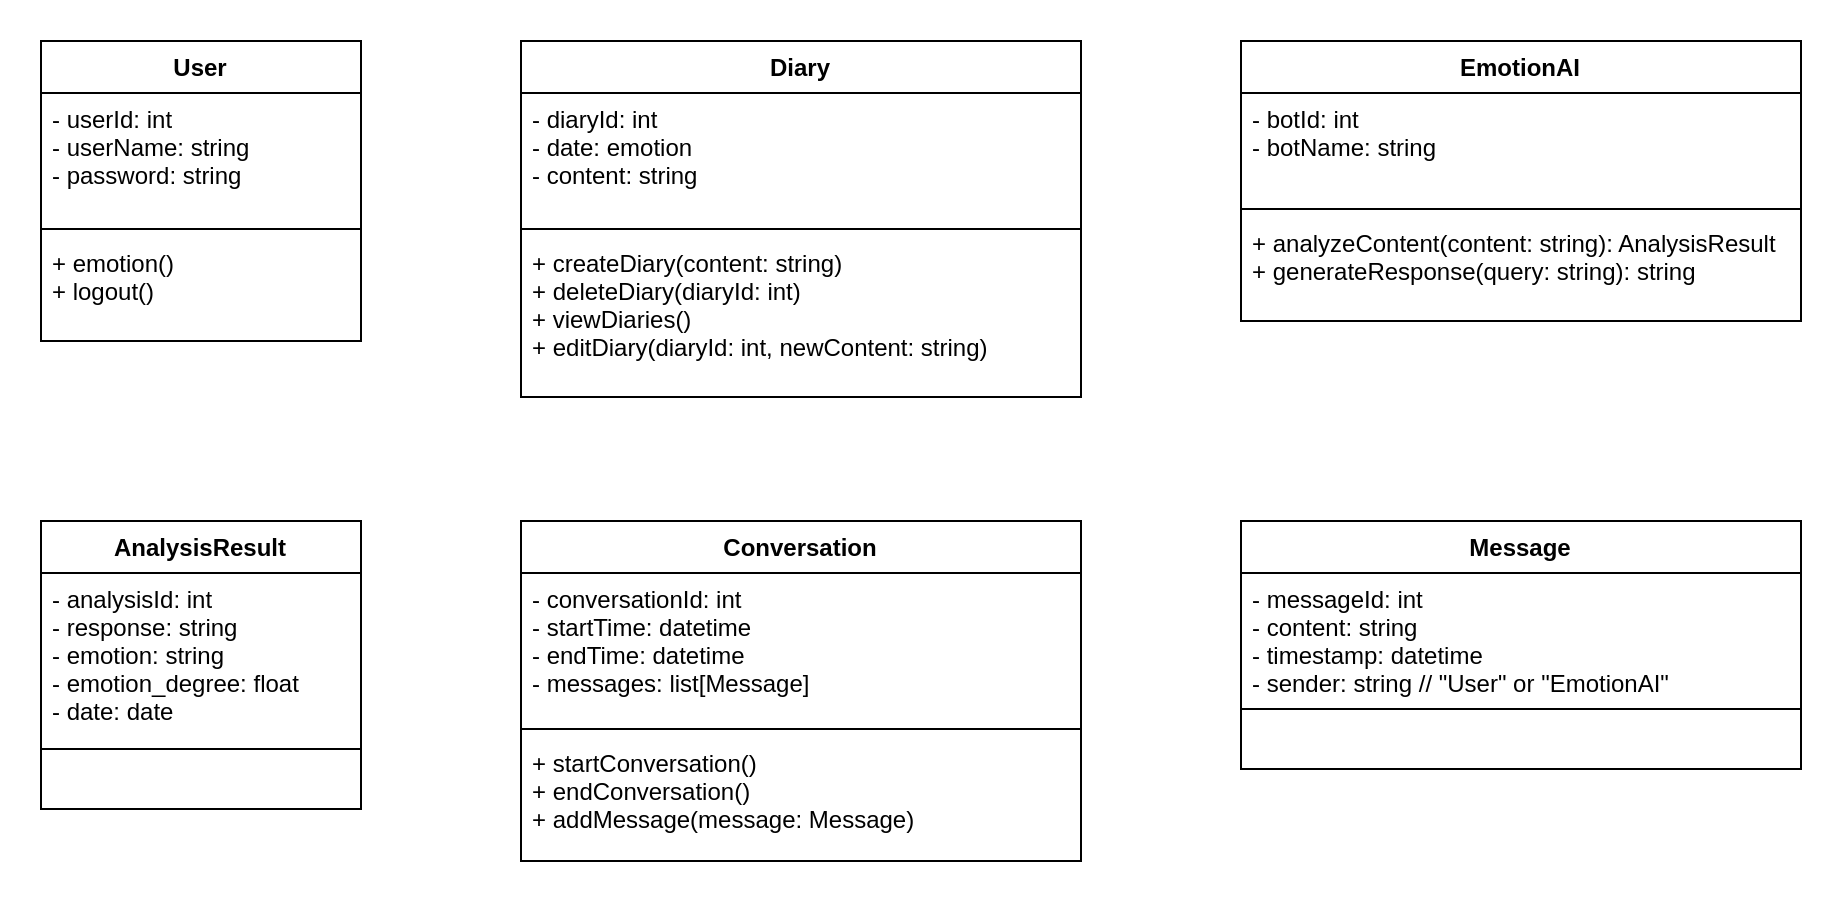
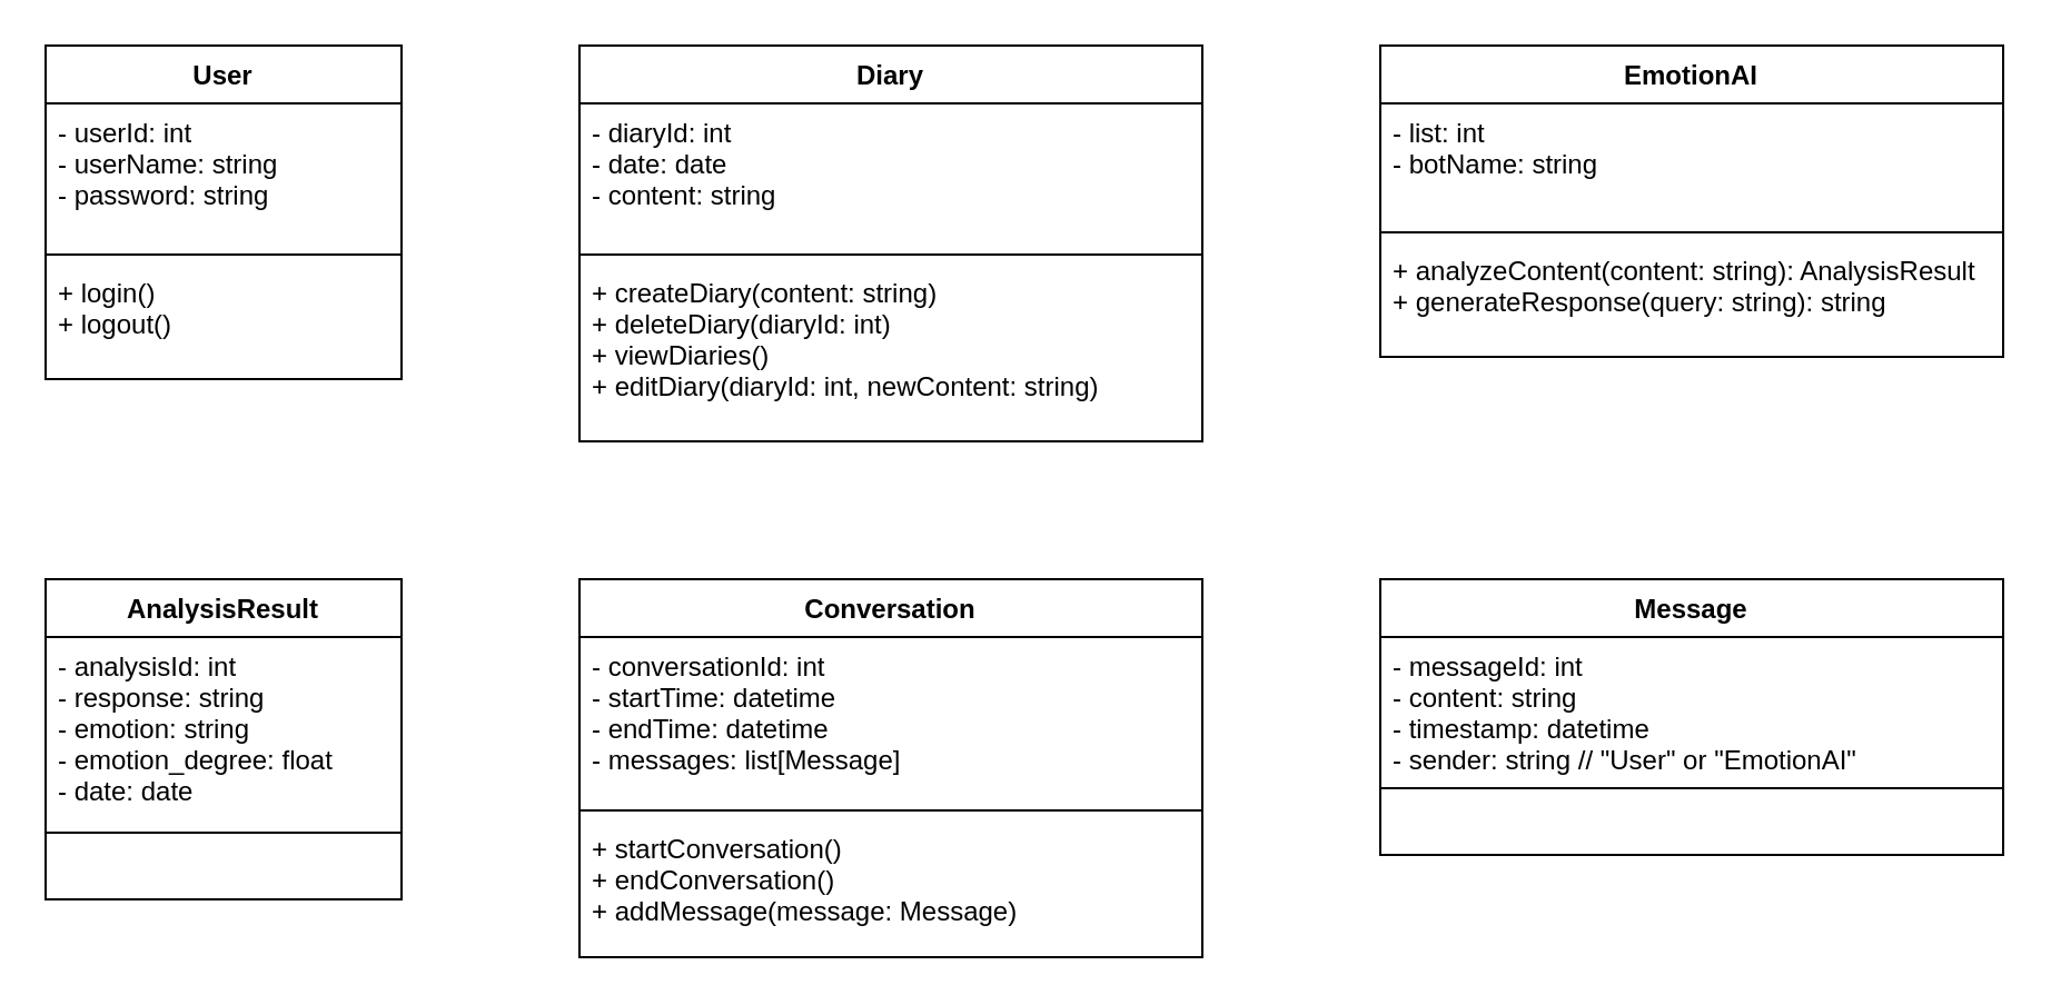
  <mxCell id="0" />
  <mxCell id="1" parent="0" />
  <mxCell id="2" value="User" style="swimlane;fontStyle=1;align=center;verticalAlign=top;childLayout=stackLayout;horizontal=1;startSize=26;horizontalStack=0;resizeParent=1;resizeParentMax=0;resizeLast=0;collapsible=1;marginBottom=0;" parent="1" vertex="1"><mxGeometry x="20" y="20" width="160" height="150" as="geometry" /></mxCell>
  <mxCell id="3" value="- userId: int&#10;- userName: string&#10;- password: string" style="text;strokeColor=none;fillColor=none;align=left;verticalAlign=top;spacingLeft=4;spacingRight=4;overflow=hidden;rotatable=0;points=[[0,0.5],[1,0.5]];portConstraint=eastwest;" parent="2" vertex="1"><mxGeometry y="26" width="160" height="64" as="geometry" /></mxCell>
  <mxCell id="4" value="" style="line;strokeWidth=1;fillColor=none;align=left;verticalAlign=middle;spacingTop=-1;spacingLeft=3;spacingRight=3;rotatable=0;labelPosition=right;points=[];portConstraint=eastwest;strokeColor=inherit;" parent="2" vertex="1"><mxGeometry y="90" width="160" height="8" as="geometry" /></mxCell>
- <mxCell id="5" value="+ emotion()&#10;+ logout()" style="text;strokeColor=none;fillColor=none;align=left;verticalAlign=top;spacingLeft=4;spacingRight=4;overflow=hidden;rotatable=0;points=[[0,0.5],[1,0.5]];portConstraint=eastwest;" parent="2" vertex="1"><mxGeometry y="98" width="160" height="52" as="geometry" /></mxCell>
+ <mxCell id="5" value="+ login()&#10;+ logout()" style="text;strokeColor=none;fillColor=none;align=left;verticalAlign=top;spacingLeft=4;spacingRight=4;overflow=hidden;rotatable=0;points=[[0,0.5],[1,0.5]];portConstraint=eastwest;" parent="2" vertex="1"><mxGeometry y="98" width="160" height="52" as="geometry" /></mxCell>
  <mxCell id="6" value="Diary" style="swimlane;fontStyle=1;align=center;verticalAlign=top;childLayout=stackLayout;horizontal=1;startSize=26;horizontalStack=0;resizeParent=1;resizeParentMax=0;resizeLast=0;collapsible=1;marginBottom=0;" parent="1" vertex="1"><mxGeometry x="260" y="20" width="280" height="178" as="geometry" /></mxCell>
- <mxCell id="7" value="- diaryId: int&#10;- date: emotion&#10;- content: string" style="text;strokeColor=none;fillColor=none;align=left;verticalAlign=top;spacingLeft=4;spacingRight=4;overflow=hidden;rotatable=0;points=[[0,0.5],[1,0.5]];portConstraint=eastwest;" parent="6" vertex="1"><mxGeometry y="26" width="280" height="64" as="geometry" /></mxCell>
+ <mxCell id="7" value="- diaryId: int&#10;- date: date&#10;- content: string" style="text;strokeColor=none;fillColor=none;align=left;verticalAlign=top;spacingLeft=4;spacingRight=4;overflow=hidden;rotatable=0;points=[[0,0.5],[1,0.5]];portConstraint=eastwest;" parent="6" vertex="1"><mxGeometry y="26" width="280" height="64" as="geometry" /></mxCell>
  <mxCell id="8" value="" style="line;strokeWidth=1;fillColor=none;align=left;verticalAlign=middle;spacingTop=-1;spacingLeft=3;spacingRight=3;rotatable=0;labelPosition=right;points=[];portConstraint=eastwest;strokeColor=inherit;" parent="6" vertex="1"><mxGeometry y="90" width="280" height="8" as="geometry" /></mxCell>
  <mxCell id="9" value="+ createDiary(content: string)&#10;+ deleteDiary(diaryId: int)&#10;+ viewDiaries()&#10;+ editDiary(diaryId: int, newContent: string)" style="text;strokeColor=none;fillColor=none;align=left;verticalAlign=top;spacingLeft=4;spacingRight=4;overflow=hidden;rotatable=0;points=[[0,0.5],[1,0.5]];portConstraint=eastwest;labelBorderColor=none;labelBackgroundColor=none;fontColor=default;" parent="6" vertex="1"><mxGeometry y="98" width="280" height="80" as="geometry" /></mxCell>
  <mxCell id="10" value="EmotionAI" style="swimlane;fontStyle=1;align=center;verticalAlign=top;childLayout=stackLayout;horizontal=1;startSize=26;horizontalStack=0;resizeParent=1;resizeParentMax=0;resizeLast=0;collapsible=1;marginBottom=0;labelBackgroundColor=none;labelBorderColor=none;fontColor=default;html=0;" parent="1" vertex="1"><mxGeometry x="620" y="20" width="280" height="140" as="geometry" /></mxCell>
- <mxCell id="11" value="- botId: int&#10;- botName: string" style="text;strokeColor=none;fillColor=none;align=left;verticalAlign=top;spacingLeft=4;spacingRight=4;overflow=hidden;rotatable=0;points=[[0,0.5],[1,0.5]];portConstraint=eastwest;labelBackgroundColor=none;labelBorderColor=none;fontColor=default;html=0;" parent="10" vertex="1"><mxGeometry y="26" width="280" height="54" as="geometry" /></mxCell>
+ <mxCell id="11" value="- list: int&#10;- botName: string" style="text;strokeColor=none;fillColor=none;align=left;verticalAlign=top;spacingLeft=4;spacingRight=4;overflow=hidden;rotatable=0;points=[[0,0.5],[1,0.5]];portConstraint=eastwest;labelBackgroundColor=none;labelBorderColor=none;fontColor=default;html=0;" parent="10" vertex="1"><mxGeometry y="26" width="280" height="54" as="geometry" /></mxCell>
  <mxCell id="12" value="" style="line;strokeWidth=1;fillColor=none;align=left;verticalAlign=middle;spacingTop=-1;spacingLeft=3;spacingRight=3;rotatable=0;labelPosition=right;points=[];portConstraint=eastwest;strokeColor=inherit;labelBackgroundColor=none;labelBorderColor=none;fontColor=default;html=0;" parent="10" vertex="1"><mxGeometry y="80" width="280" height="8" as="geometry" /></mxCell>
  <mxCell id="13" value="+ analyzeContent(content: string): AnalysisResult&#10;+ generateResponse(query: string): string" style="text;strokeColor=none;fillColor=none;align=left;verticalAlign=top;spacingLeft=4;spacingRight=4;overflow=hidden;rotatable=0;points=[[0,0.5],[1,0.5]];portConstraint=eastwest;labelBackgroundColor=none;labelBorderColor=none;fontColor=default;html=0;" parent="10" vertex="1"><mxGeometry y="88" width="280" height="52" as="geometry" /></mxCell>
  <mxCell id="14" value="AnalysisResult" style="swimlane;fontStyle=1;align=center;verticalAlign=top;childLayout=stackLayout;horizontal=1;startSize=26;horizontalStack=0;resizeParent=1;resizeParentMax=0;resizeLast=0;collapsible=1;marginBottom=0;labelBackgroundColor=none;labelBorderColor=none;fontColor=default;html=0;" parent="1" vertex="1"><mxGeometry x="20" y="260" width="160" height="144" as="geometry" /></mxCell>
  <mxCell id="15" value="- analysisId: int&#10;- response: string&#10;- emotion: string&#10;- emotion_degree: float&#10;- date: date" style="text;strokeColor=none;fillColor=none;align=left;verticalAlign=top;spacingLeft=4;spacingRight=4;overflow=hidden;rotatable=0;points=[[0,0.5],[1,0.5]];portConstraint=eastwest;labelBackgroundColor=none;labelBorderColor=none;fontColor=default;html=0;" parent="14" vertex="1"><mxGeometry y="26" width="160" height="84" as="geometry" /></mxCell>
  <mxCell id="16" value="" style="line;strokeWidth=1;fillColor=none;align=left;verticalAlign=middle;spacingTop=-1;spacingLeft=3;spacingRight=3;rotatable=0;labelPosition=right;points=[];portConstraint=eastwest;strokeColor=inherit;labelBackgroundColor=none;labelBorderColor=none;fontColor=default;html=0;" parent="14" vertex="1"><mxGeometry y="110" width="160" height="8" as="geometry" /></mxCell>
  <mxCell id="17" value=" " style="text;strokeColor=none;fillColor=none;align=left;verticalAlign=top;spacingLeft=4;spacingRight=4;overflow=hidden;rotatable=0;points=[[0,0.5],[1,0.5]];portConstraint=eastwest;labelBackgroundColor=none;labelBorderColor=none;fontColor=default;html=0;" parent="14" vertex="1"><mxGeometry y="118" width="160" height="26" as="geometry" /></mxCell>
  <mxCell id="18" value="Conversation" style="swimlane;fontStyle=1;align=center;verticalAlign=top;childLayout=stackLayout;horizontal=1;startSize=26;horizontalStack=0;resizeParent=1;resizeParentMax=0;resizeLast=0;collapsible=1;marginBottom=0;labelBackgroundColor=none;labelBorderColor=none;fontColor=default;html=0;" parent="1" vertex="1"><mxGeometry x="260" y="260" width="280" height="170" as="geometry" /></mxCell>
  <mxCell id="19" value="- conversationId: int&#10;- startTime: datetime&#10;- endTime: datetime&#10;- messages: list[Message]" style="text;strokeColor=none;fillColor=none;align=left;verticalAlign=top;spacingLeft=4;spacingRight=4;overflow=hidden;rotatable=0;points=[[0,0.5],[1,0.5]];portConstraint=eastwest;labelBackgroundColor=none;labelBorderColor=none;fontColor=default;html=0;" parent="18" vertex="1"><mxGeometry y="26" width="280" height="74" as="geometry" /></mxCell>
  <mxCell id="20" value="" style="line;strokeWidth=1;fillColor=none;align=left;verticalAlign=middle;spacingTop=-1;spacingLeft=3;spacingRight=3;rotatable=0;labelPosition=right;points=[];portConstraint=eastwest;strokeColor=inherit;labelBackgroundColor=none;labelBorderColor=none;fontColor=default;html=0;" parent="18" vertex="1"><mxGeometry y="100" width="280" height="8" as="geometry" /></mxCell>
  <mxCell id="21" value="+ startConversation()&#10;+ endConversation()&#10;+ addMessage(message: Message)" style="text;strokeColor=none;fillColor=none;align=left;verticalAlign=top;spacingLeft=4;spacingRight=4;overflow=hidden;rotatable=0;points=[[0,0.5],[1,0.5]];portConstraint=eastwest;labelBackgroundColor=none;labelBorderColor=none;fontColor=default;html=0;" parent="18" vertex="1"><mxGeometry y="108" width="280" height="62" as="geometry" /></mxCell>
  <mxCell id="22" value="Message" style="swimlane;fontStyle=1;align=center;verticalAlign=top;childLayout=stackLayout;horizontal=1;startSize=26;horizontalStack=0;resizeParent=1;resizeParentMax=0;resizeLast=0;collapsible=1;marginBottom=0;labelBackgroundColor=none;labelBorderColor=none;fontColor=default;html=0;" parent="1" vertex="1"><mxGeometry x="620" y="260" width="280" height="124" as="geometry" /></mxCell>
  <mxCell id="23" value="- messageId: int&#10;- content: string&#10;- timestamp: datetime&#10;- sender: string // &quot;User&quot; or &quot;EmotionAI&quot;" style="text;strokeColor=none;fillColor=none;align=left;verticalAlign=top;spacingLeft=4;spacingRight=4;overflow=hidden;rotatable=0;points=[[0,0.5],[1,0.5]];portConstraint=eastwest;labelBackgroundColor=none;labelBorderColor=none;fontColor=default;html=0;" parent="22" vertex="1"><mxGeometry y="26" width="280" height="64" as="geometry" /></mxCell>
  <mxCell id="24" value="" style="line;strokeWidth=1;fillColor=none;align=left;verticalAlign=middle;spacingTop=-1;spacingLeft=3;spacingRight=3;rotatable=0;labelPosition=right;points=[];portConstraint=eastwest;strokeColor=inherit;labelBackgroundColor=none;labelBorderColor=none;fontColor=default;html=0;" parent="22" vertex="1"><mxGeometry y="90" width="280" height="8" as="geometry" /></mxCell>
  <mxCell id="25" value=" " style="text;strokeColor=none;fillColor=none;align=left;verticalAlign=top;spacingLeft=4;spacingRight=4;overflow=hidden;rotatable=0;points=[[0,0.5],[1,0.5]];portConstraint=eastwest;labelBackgroundColor=none;labelBorderColor=none;fontColor=default;html=0;" parent="22" vertex="1"><mxGeometry y="98" width="280" height="26" as="geometry" /></mxCell>
